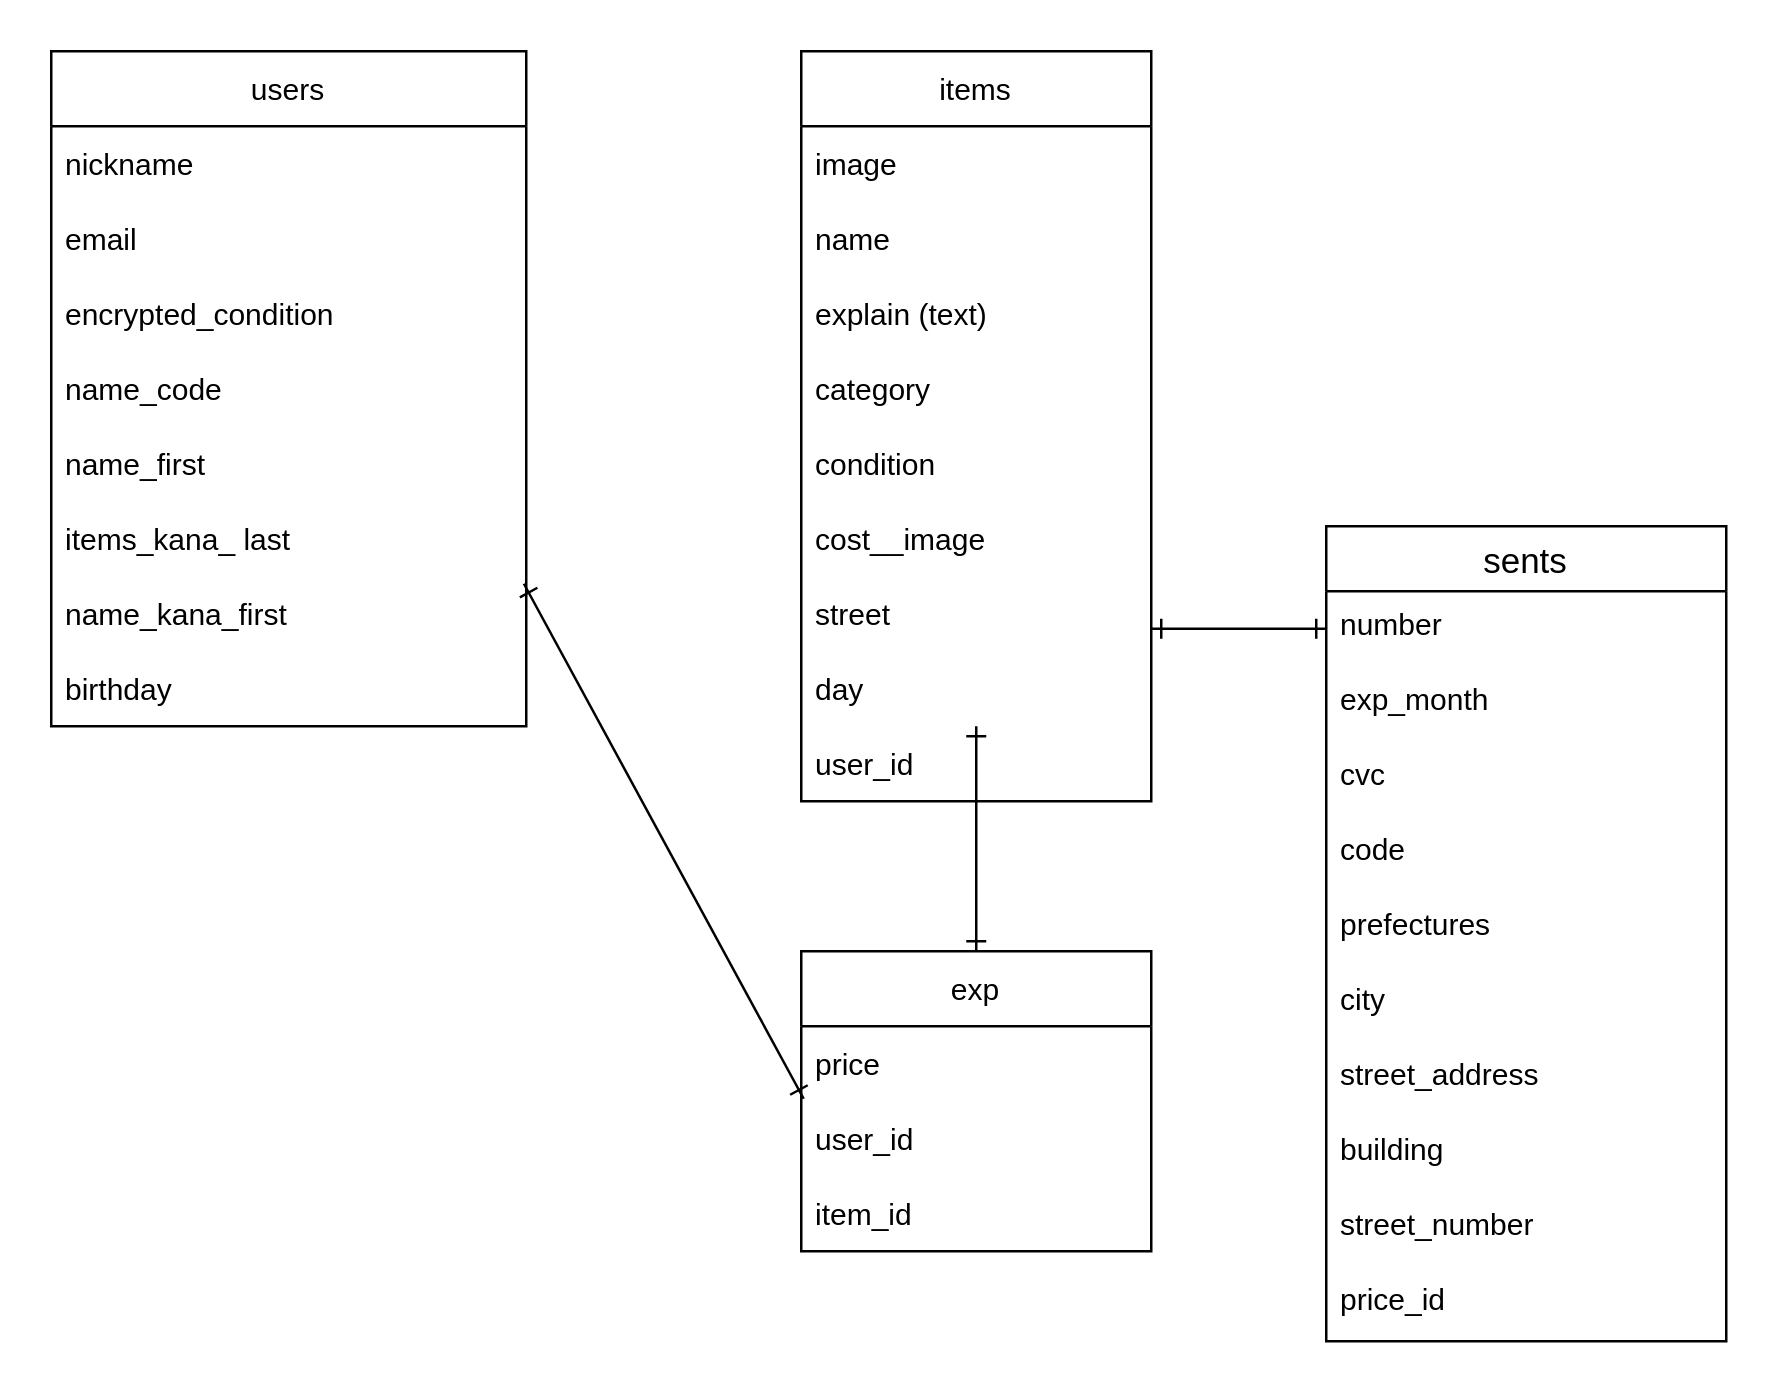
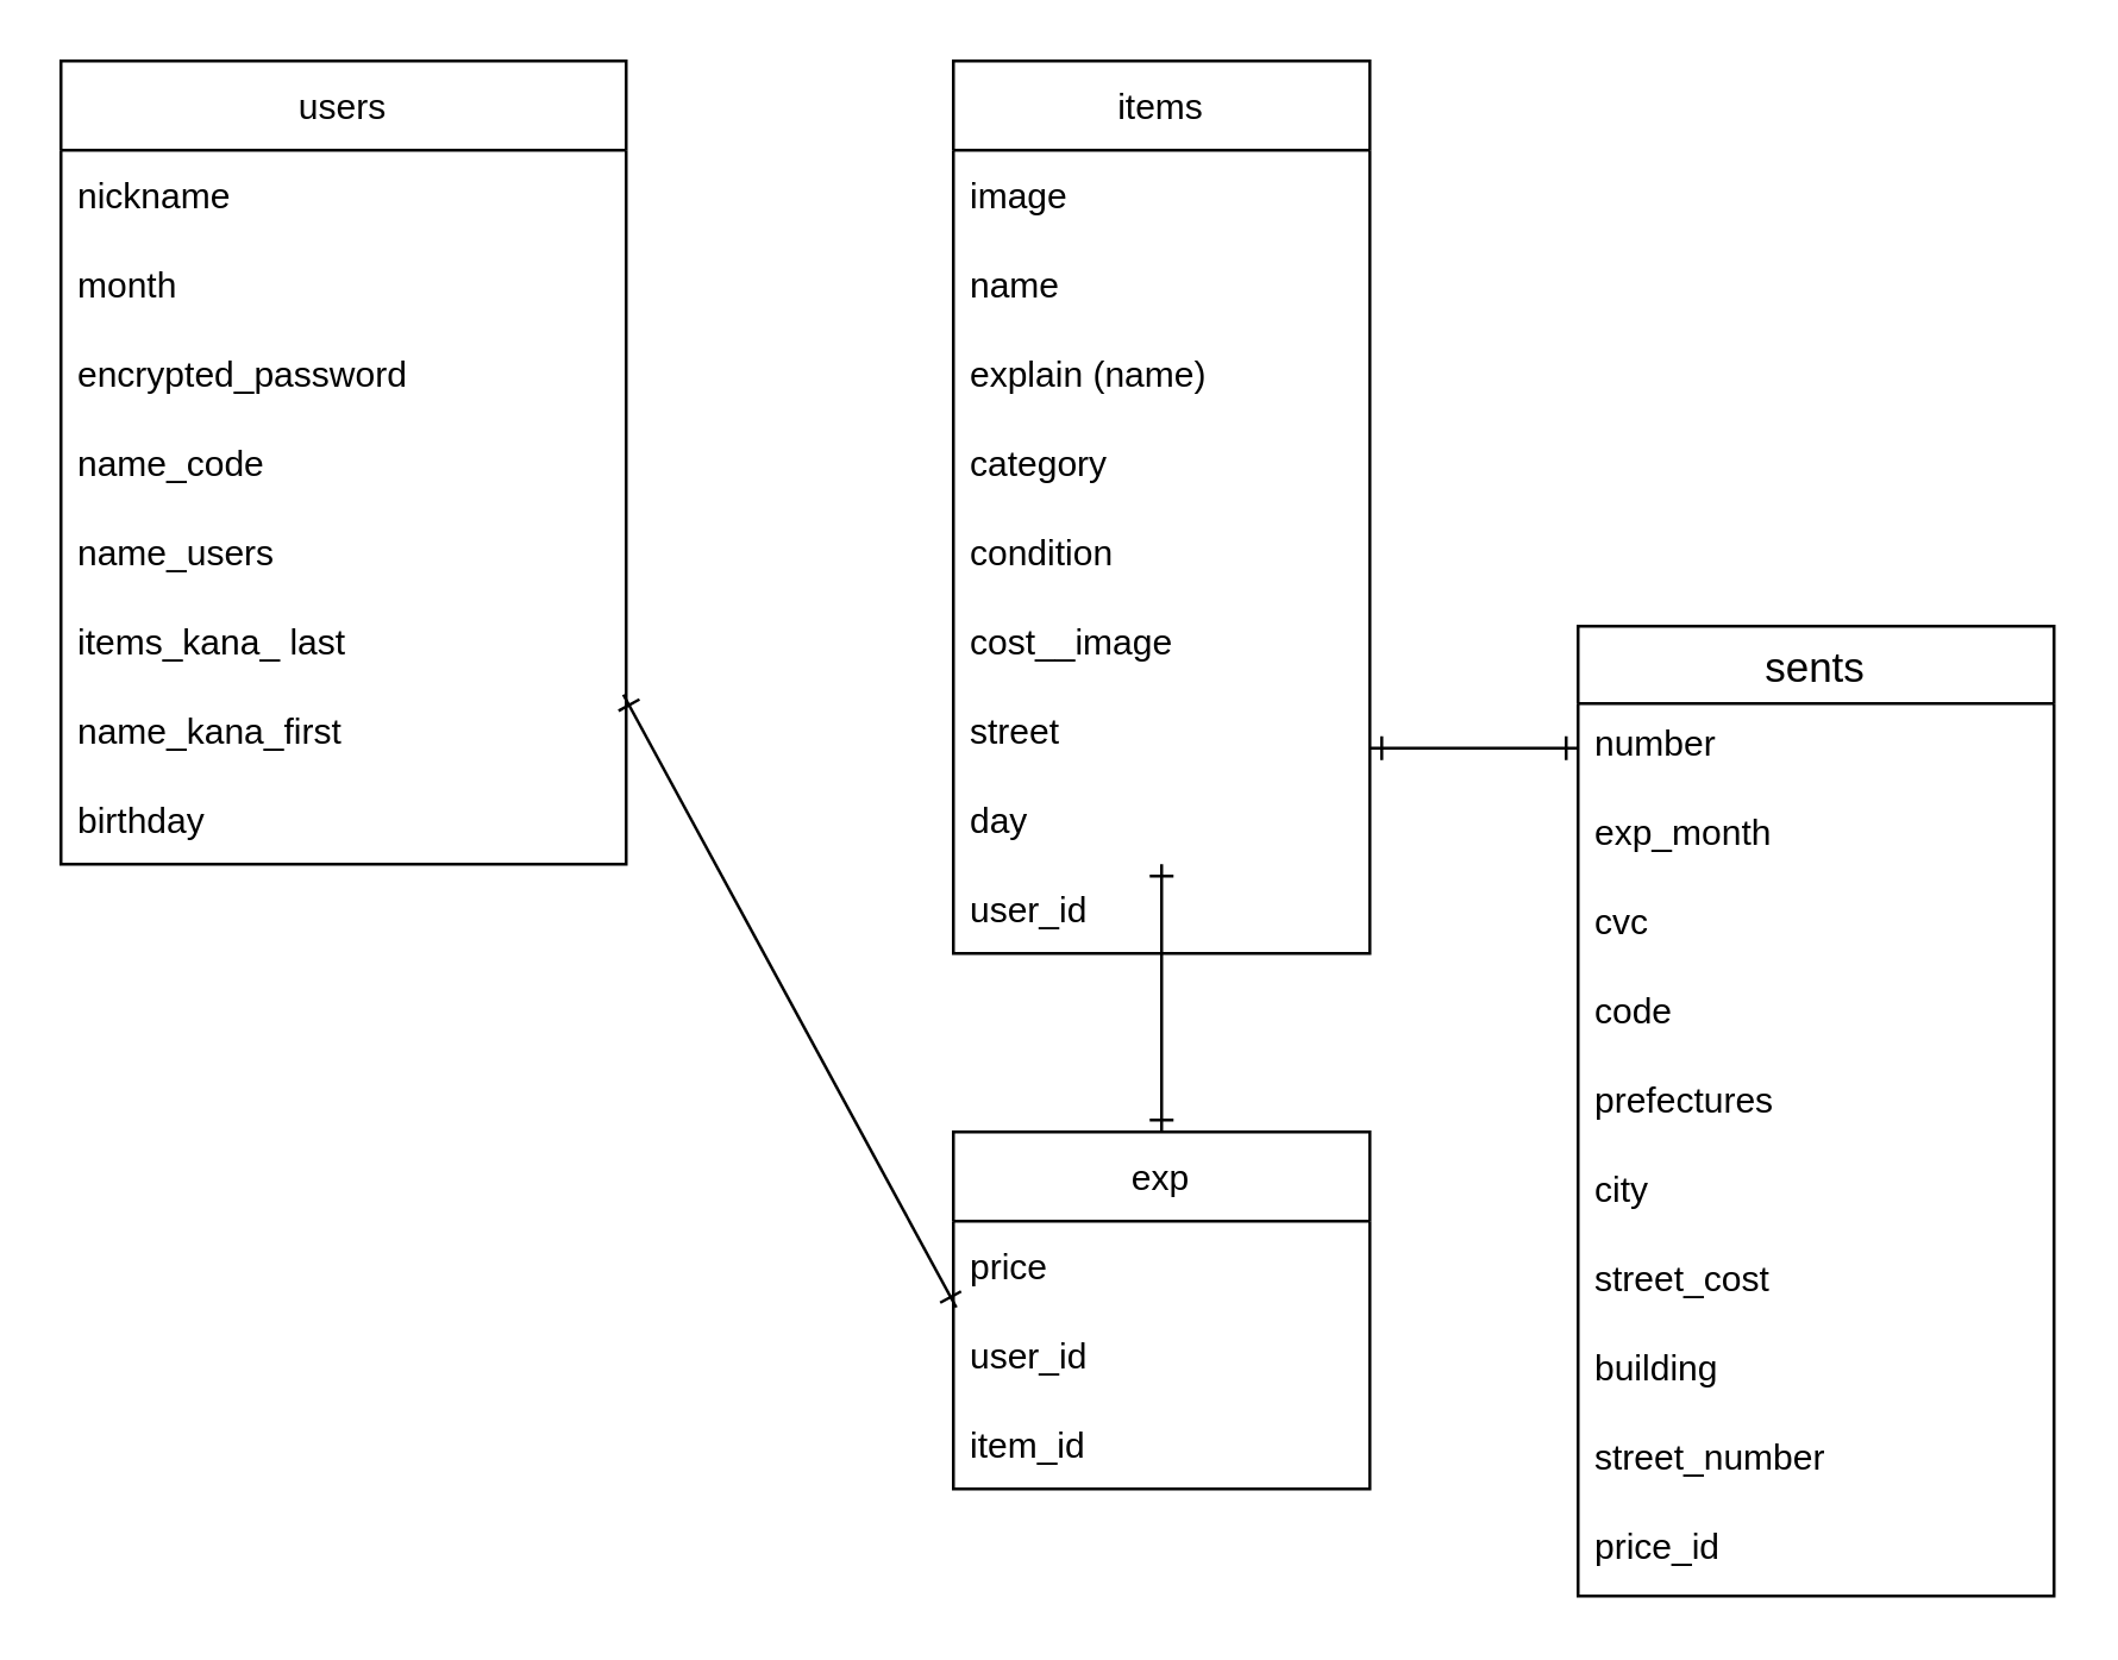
  <mxCell id="0" />
  <mxCell id="1" parent="0" />
  <mxCell id="2" value="items" style="swimlane;fontStyle=0;childLayout=stackLayout;horizontal=1;startSize=30;horizontalStack=0;resizeParent=1;resizeParentMax=0;resizeLast=0;collapsible=1;marginBottom=0;" parent="1" vertex="1"><mxGeometry x="320" y="20" width="140" height="300" as="geometry" /></mxCell>
  <mxCell id="3" value="image" style="text;strokeColor=none;fillColor=none;align=left;verticalAlign=middle;spacingLeft=4;spacingRight=4;overflow=hidden;points=[[0,0.5],[1,0.5]];portConstraint=eastwest;rotatable=0;" parent="2" vertex="1"><mxGeometry y="30" width="140" height="30" as="geometry" /></mxCell>
  <mxCell id="4" value="name" style="text;strokeColor=none;fillColor=none;align=left;verticalAlign=middle;spacingLeft=4;spacingRight=4;overflow=hidden;points=[[0,0.5],[1,0.5]];portConstraint=eastwest;rotatable=0;" parent="2" vertex="1"><mxGeometry y="60" width="140" height="30" as="geometry" /></mxCell>
- <mxCell id="5" value="explain (text)" style="text;strokeColor=none;fillColor=none;align=left;verticalAlign=middle;spacingLeft=4;spacingRight=4;overflow=hidden;points=[[0,0.5],[1,0.5]];portConstraint=eastwest;rotatable=0;" parent="2" vertex="1"><mxGeometry y="90" width="140" height="30" as="geometry" /></mxCell>
+ <mxCell id="5" value="explain (name)" style="text;strokeColor=none;fillColor=none;align=left;verticalAlign=middle;spacingLeft=4;spacingRight=4;overflow=hidden;points=[[0,0.5],[1,0.5]];portConstraint=eastwest;rotatable=0;" parent="2" vertex="1"><mxGeometry y="90" width="140" height="30" as="geometry" /></mxCell>
  <mxCell id="6" value="category" style="text;strokeColor=none;fillColor=none;align=left;verticalAlign=middle;spacingLeft=4;spacingRight=4;overflow=hidden;points=[[0,0.5],[1,0.5]];portConstraint=eastwest;rotatable=0;" vertex="1" parent="2"><mxGeometry y="120" width="140" height="30" as="geometry" /></mxCell>
  <mxCell id="7" value="condition" style="text;strokeColor=none;fillColor=none;align=left;verticalAlign=middle;spacingLeft=4;spacingRight=4;overflow=hidden;points=[[0,0.5],[1,0.5]];portConstraint=eastwest;rotatable=0;" vertex="1" parent="2"><mxGeometry y="150" width="140" height="30" as="geometry" /></mxCell>
  <mxCell id="8" value="cost__image" style="text;strokeColor=none;fillColor=none;align=left;verticalAlign=middle;spacingLeft=4;spacingRight=4;overflow=hidden;points=[[0,0.5],[1,0.5]];portConstraint=eastwest;rotatable=0;" vertex="1" parent="2"><mxGeometry y="180" width="140" height="30" as="geometry" /></mxCell>
  <mxCell id="9" value="street" style="text;strokeColor=none;fillColor=none;align=left;verticalAlign=middle;spacingLeft=4;spacingRight=4;overflow=hidden;points=[[0,0.5],[1,0.5]];portConstraint=eastwest;rotatable=0;" vertex="1" parent="2"><mxGeometry y="210" width="140" height="30" as="geometry" /></mxCell>
  <mxCell id="10" value="day" style="text;strokeColor=none;fillColor=none;align=left;verticalAlign=middle;spacingLeft=4;spacingRight=4;overflow=hidden;points=[[0,0.5],[1,0.5]];portConstraint=eastwest;rotatable=0;" vertex="1" parent="2"><mxGeometry y="240" width="140" height="30" as="geometry" /></mxCell>
  <mxCell id="11" value="user_id" style="text;strokeColor=none;fillColor=none;align=left;verticalAlign=middle;spacingLeft=4;spacingRight=4;overflow=hidden;points=[[0,0.5],[1,0.5]];portConstraint=eastwest;rotatable=0;" vertex="1" parent="2"><mxGeometry y="270" width="140" height="30" as="geometry" /></mxCell>
  <mxCell id="12" value="exp" style="swimlane;fontStyle=0;childLayout=stackLayout;horizontal=1;startSize=30;horizontalStack=0;resizeParent=1;resizeParentMax=0;resizeLast=0;collapsible=1;marginBottom=0;" parent="1" vertex="1"><mxGeometry x="320" y="380" width="140" height="120" as="geometry" /></mxCell>
  <mxCell id="13" value="price " style="text;strokeColor=none;fillColor=none;align=left;verticalAlign=middle;spacingLeft=4;spacingRight=4;overflow=hidden;points=[[0,0.5],[1,0.5]];portConstraint=eastwest;rotatable=0;" parent="12" vertex="1"><mxGeometry y="30" width="140" height="30" as="geometry" /></mxCell>
  <mxCell id="14" value="user_id " style="text;strokeColor=none;fillColor=none;align=left;verticalAlign=middle;spacingLeft=4;spacingRight=4;overflow=hidden;points=[[0,0.5],[1,0.5]];portConstraint=eastwest;rotatable=0;" vertex="1" parent="12"><mxGeometry y="60" width="140" height="30" as="geometry" /></mxCell>
  <mxCell id="15" value="item_id " style="text;strokeColor=none;fillColor=none;align=left;verticalAlign=middle;spacingLeft=4;spacingRight=4;overflow=hidden;points=[[0,0.5],[1,0.5]];portConstraint=eastwest;rotatable=0;" vertex="1" parent="12"><mxGeometry y="90" width="140" height="30" as="geometry" /></mxCell>
  <mxCell id="16" value="users" style="swimlane;fontStyle=0;childLayout=stackLayout;horizontal=1;startSize=30;horizontalStack=0;resizeParent=1;resizeParentMax=0;resizeLast=0;collapsible=1;marginBottom=0;" parent="1" vertex="1"><mxGeometry x="20" y="20" width="190" height="270" as="geometry" /></mxCell>
  <mxCell id="17" value="nickname" style="text;strokeColor=none;fillColor=none;align=left;verticalAlign=middle;spacingLeft=4;spacingRight=4;overflow=hidden;points=[[0,0.5],[1,0.5]];portConstraint=eastwest;rotatable=0;" parent="16" vertex="1"><mxGeometry y="30" width="190" height="30" as="geometry" /></mxCell>
- <mxCell id="18" value="email" style="text;strokeColor=none;fillColor=none;align=left;verticalAlign=middle;spacingLeft=4;spacingRight=4;overflow=hidden;points=[[0,0.5],[1,0.5]];portConstraint=eastwest;rotatable=0;" parent="16" vertex="1"><mxGeometry y="60" width="190" height="30" as="geometry" /></mxCell>
- <mxCell id="19" value="encrypted_condition" style="text;strokeColor=none;fillColor=none;align=left;verticalAlign=middle;spacingLeft=4;spacingRight=4;overflow=hidden;points=[[0,0.5],[1,0.5]];portConstraint=eastwest;rotatable=0;" parent="16" vertex="1"><mxGeometry y="90" width="190" height="30" as="geometry" /></mxCell>
+ <mxCell id="18" value="month" style="text;strokeColor=none;fillColor=none;align=left;verticalAlign=middle;spacingLeft=4;spacingRight=4;overflow=hidden;points=[[0,0.5],[1,0.5]];portConstraint=eastwest;rotatable=0;" parent="16" vertex="1"><mxGeometry y="60" width="190" height="30" as="geometry" /></mxCell>
+ <mxCell id="19" value="encrypted_password" style="text;strokeColor=none;fillColor=none;align=left;verticalAlign=middle;spacingLeft=4;spacingRight=4;overflow=hidden;points=[[0,0.5],[1,0.5]];portConstraint=eastwest;rotatable=0;" parent="16" vertex="1"><mxGeometry y="90" width="190" height="30" as="geometry" /></mxCell>
  <mxCell id="20" value="name_code" style="text;strokeColor=none;fillColor=none;align=left;verticalAlign=middle;spacingLeft=4;spacingRight=4;overflow=hidden;points=[[0,0.5],[1,0.5]];portConstraint=eastwest;rotatable=0;" parent="16" vertex="1"><mxGeometry y="120" width="190" height="30" as="geometry" /></mxCell>
- <mxCell id="21" value="name_first " style="text;strokeColor=none;fillColor=none;align=left;verticalAlign=middle;spacingLeft=4;spacingRight=4;overflow=hidden;points=[[0,0.5],[1,0.5]];portConstraint=eastwest;rotatable=0;" parent="16" vertex="1"><mxGeometry y="150" width="190" height="30" as="geometry" /></mxCell>
+ <mxCell id="21" value="name_users " style="text;strokeColor=none;fillColor=none;align=left;verticalAlign=middle;spacingLeft=4;spacingRight=4;overflow=hidden;points=[[0,0.5],[1,0.5]];portConstraint=eastwest;rotatable=0;" parent="16" vertex="1"><mxGeometry y="150" width="190" height="30" as="geometry" /></mxCell>
  <mxCell id="22" value="items_kana_ last" style="text;strokeColor=none;fillColor=none;align=left;verticalAlign=middle;spacingLeft=4;spacingRight=4;overflow=hidden;points=[[0,0.5],[1,0.5]];portConstraint=eastwest;rotatable=0;" parent="16" vertex="1"><mxGeometry y="180" width="190" height="30" as="geometry" /></mxCell>
  <mxCell id="23" value="name_kana_first 　" style="text;strokeColor=none;fillColor=none;align=left;verticalAlign=middle;spacingLeft=4;spacingRight=4;overflow=hidden;points=[[0,0.5],[1,0.5]];portConstraint=eastwest;rotatable=0;" parent="16" vertex="1"><mxGeometry y="210" width="190" height="30" as="geometry" /></mxCell>
  <mxCell id="24" value="birthday " style="text;strokeColor=none;fillColor=none;align=left;verticalAlign=middle;spacingLeft=4;spacingRight=4;overflow=hidden;points=[[0,0.5],[1,0.5]];portConstraint=eastwest;rotatable=0;" parent="16" vertex="1"><mxGeometry y="240" width="190" height="30" as="geometry" /></mxCell>
  <mxCell id="25" style="edgeStyle=none;html=1;startArrow=ERone;startFill=0;endArrow=ERone;endFill=0;" edge="1" parent="1" target="12"><mxGeometry relative="1" as="geometry"><mxPoint x="390" y="290" as="sourcePoint" /></mxGeometry></mxCell>
  <mxCell id="26" style="edgeStyle=none;html=1;exitX=0.995;exitY=0.1;exitDx=0;exitDy=0;startArrow=ERone;startFill=0;endArrow=ERone;endFill=0;exitPerimeter=0;entryX=0.007;entryY=-0.033;entryDx=0;entryDy=0;entryPerimeter=0;" edge="1" parent="1" source="23" target="14"><mxGeometry relative="1" as="geometry"><mxPoint x="320" y="233" as="targetPoint" /></mxGeometry></mxCell>
  <mxCell id="27" value="sents" style="swimlane;fontStyle=0;childLayout=stackLayout;horizontal=1;startSize=26;horizontalStack=0;resizeParent=1;resizeParentMax=0;resizeLast=0;collapsible=1;marginBottom=0;align=center;fontSize=14;" vertex="1" parent="1"><mxGeometry x="530" y="210" width="160" height="326" as="geometry" /></mxCell>
  <mxCell id="28" value="number" style="text;strokeColor=none;fillColor=none;spacingLeft=4;spacingRight=4;overflow=hidden;rotatable=0;points=[[0,0.5],[1,0.5]];portConstraint=eastwest;fontSize=12;" vertex="1" parent="27"><mxGeometry y="26" width="160" height="30" as="geometry" /></mxCell>
  <mxCell id="29" value="exp_month" style="text;strokeColor=none;fillColor=none;spacingLeft=4;spacingRight=4;overflow=hidden;rotatable=0;points=[[0,0.5],[1,0.5]];portConstraint=eastwest;fontSize=12;" vertex="1" parent="27"><mxGeometry y="56" width="160" height="30" as="geometry" /></mxCell>
  <mxCell id="30" value="cvc" style="text;strokeColor=none;fillColor=none;spacingLeft=4;spacingRight=4;overflow=hidden;rotatable=0;points=[[0,0.5],[1,0.5]];portConstraint=eastwest;fontSize=12;" vertex="1" parent="27"><mxGeometry y="86" width="160" height="30" as="geometry" /></mxCell>
  <mxCell id="31" value="code" style="text;strokeColor=none;fillColor=none;spacingLeft=4;spacingRight=4;overflow=hidden;rotatable=0;points=[[0,0.5],[1,0.5]];portConstraint=eastwest;fontSize=12;" vertex="1" parent="27"><mxGeometry y="116" width="160" height="30" as="geometry" /></mxCell>
  <mxCell id="32" value="prefectures" style="text;strokeColor=none;fillColor=none;spacingLeft=4;spacingRight=4;overflow=hidden;rotatable=0;points=[[0,0.5],[1,0.5]];portConstraint=eastwest;fontSize=12;" vertex="1" parent="27"><mxGeometry y="146" width="160" height="30" as="geometry" /></mxCell>
  <mxCell id="33" value="city" style="text;strokeColor=none;fillColor=none;spacingLeft=4;spacingRight=4;overflow=hidden;rotatable=0;points=[[0,0.5],[1,0.5]];portConstraint=eastwest;fontSize=12;" vertex="1" parent="27"><mxGeometry y="176" width="160" height="30" as="geometry" /></mxCell>
- <mxCell id="34" value="street_address" style="text;strokeColor=none;fillColor=none;spacingLeft=4;spacingRight=4;overflow=hidden;rotatable=0;points=[[0,0.5],[1,0.5]];portConstraint=eastwest;fontSize=12;" vertex="1" parent="27"><mxGeometry y="206" width="160" height="30" as="geometry" /></mxCell>
+ <mxCell id="34" value="street_cost" style="text;strokeColor=none;fillColor=none;spacingLeft=4;spacingRight=4;overflow=hidden;rotatable=0;points=[[0,0.5],[1,0.5]];portConstraint=eastwest;fontSize=12;" vertex="1" parent="27"><mxGeometry y="206" width="160" height="30" as="geometry" /></mxCell>
  <mxCell id="35" value="building" style="text;strokeColor=none;fillColor=none;spacingLeft=4;spacingRight=4;overflow=hidden;rotatable=0;points=[[0,0.5],[1,0.5]];portConstraint=eastwest;fontSize=12;" vertex="1" parent="27"><mxGeometry y="236" width="160" height="30" as="geometry" /></mxCell>
  <mxCell id="36" value="street_number" style="text;strokeColor=none;fillColor=none;spacingLeft=4;spacingRight=4;overflow=hidden;rotatable=0;points=[[0,0.5],[1,0.5]];portConstraint=eastwest;fontSize=12;" vertex="1" parent="27"><mxGeometry y="266" width="160" height="30" as="geometry" /></mxCell>
  <mxCell id="37" value="price_id" style="text;strokeColor=none;fillColor=none;spacingLeft=4;spacingRight=4;overflow=hidden;rotatable=0;points=[[0,0.5],[1,0.5]];portConstraint=eastwest;fontSize=12;" vertex="1" parent="27"><mxGeometry y="296" width="160" height="30" as="geometry" /></mxCell>
  <mxCell id="38" style="edgeStyle=none;html=1;startArrow=ERone;startFill=0;endArrow=ERone;endFill=0;exitX=0;exitY=0.5;exitDx=0;exitDy=0;" edge="1" parent="1" source="28"><mxGeometry relative="1" as="geometry"><mxPoint x="630" y="110" as="sourcePoint" /><mxPoint x="460" y="251" as="targetPoint" /></mxGeometry></mxCell>
